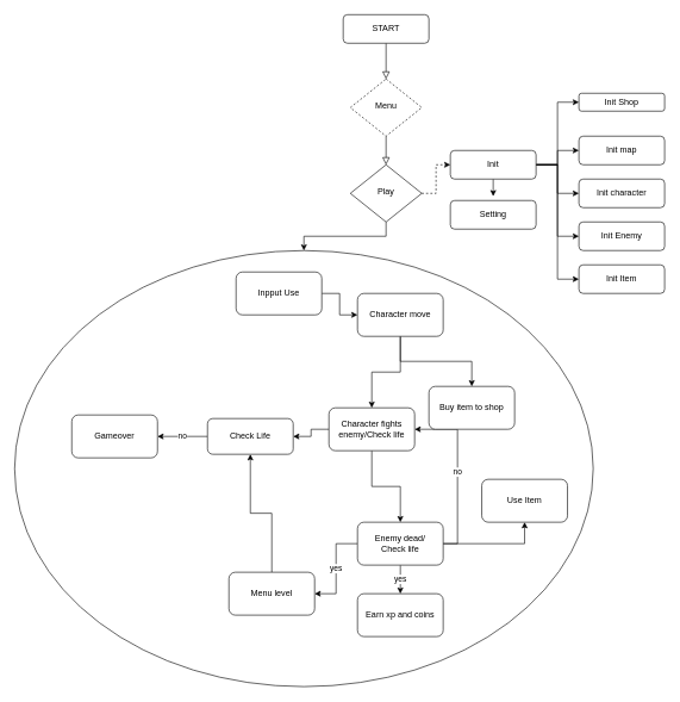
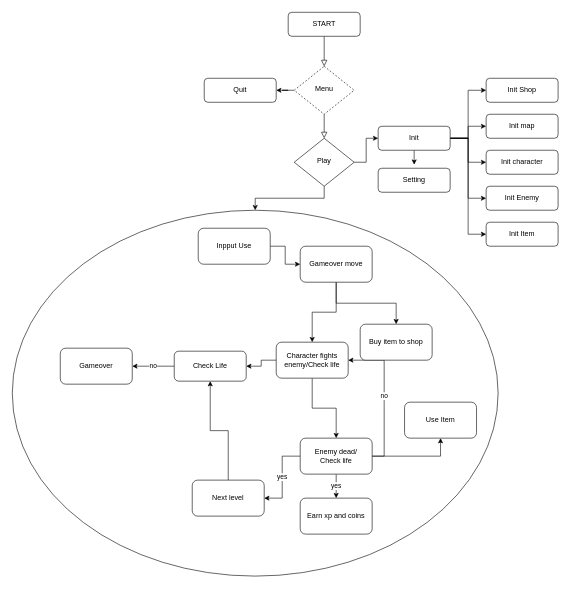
  <mxCell id="0" />
  <mxCell id="1" parent="0" />
  <mxCell id="2" value="" style="rounded=0;html=1;jettySize=auto;orthogonalLoop=1;fontSize=11;endArrow=block;endFill=0;endSize=8;strokeWidth=1;shadow=0;labelBackgroundColor=none;edgeStyle=orthogonalEdgeStyle;" parent="1" source="3" target="6" edge="1"><mxGeometry relative="1" as="geometry" /></mxCell>
  <mxCell id="3" value="START" style="rounded=1;whiteSpace=wrap;html=1;fontSize=12;glass=0;strokeWidth=1;shadow=0;" parent="1" vertex="1"><mxGeometry x="480" y="20" width="120" height="40" as="geometry" /></mxCell>
  <mxCell id="4" value="" style="rounded=0;html=1;jettySize=auto;orthogonalLoop=1;fontSize=11;endArrow=block;endFill=0;endSize=8;strokeWidth=1;shadow=0;labelBackgroundColor=none;edgeStyle=orthogonalEdgeStyle;" parent="1" source="6" target="10" edge="1"><mxGeometry y="20" relative="1" as="geometry"><mxPoint as="offset" /></mxGeometry></mxCell>
+ <mxCell id="5" style="edgeStyle=orthogonalEdgeStyle;rounded=0;orthogonalLoop=1;jettySize=auto;html=1;exitX=0;exitY=0.5;exitDx=0;exitDy=0;" parent="1" source="6" target="18" edge="1"><mxGeometry relative="1" as="geometry" /></mxCell>
  <mxCell id="6" value="Menu" style="rhombus;whiteSpace=wrap;html=1;shadow=0;fontFamily=Helvetica;fontSize=12;align=center;strokeWidth=1;spacing=6;spacingTop=-4;dashed=1;" parent="1" vertex="1"><mxGeometry x="490" y="110" width="100" height="80" as="geometry" /></mxCell>
  <mxCell id="7" value="Setting" style="rounded=1;whiteSpace=wrap;html=1;fontSize=12;glass=0;strokeWidth=1;shadow=0;" parent="1" vertex="1"><mxGeometry x="630" y="280" width="120" height="40" as="geometry" /></mxCell>
- <mxCell id="8" style="edgeStyle=orthogonalEdgeStyle;rounded=0;orthogonalLoop=1;jettySize=auto;html=1;exitX=1;exitY=0.5;exitDx=0;exitDy=0;entryX=0;entryY=0.5;entryDx=0;entryDy=0;dashed=1;" parent="1" source="10" target="17" edge="1"><mxGeometry relative="1" as="geometry" /></mxCell>
+ <mxCell id="8" style="edgeStyle=orthogonalEdgeStyle;rounded=0;orthogonalLoop=1;jettySize=auto;html=1;exitX=1;exitY=0.5;exitDx=0;exitDy=0;entryX=0;entryY=0.5;entryDx=0;entryDy=0;" parent="1" source="10" target="17" edge="1"><mxGeometry relative="1" as="geometry" /></mxCell>
  <mxCell id="9" style="edgeStyle=orthogonalEdgeStyle;rounded=0;orthogonalLoop=1;jettySize=auto;html=1;exitX=0.5;exitY=1;exitDx=0;exitDy=0;entryX=0.5;entryY=0;entryDx=0;entryDy=0;" parent="1" source="10" target="22" edge="1"><mxGeometry relative="1" as="geometry" /></mxCell>
  <mxCell id="10" value="Play" style="rhombus;whiteSpace=wrap;html=1;shadow=0;fontFamily=Helvetica;fontSize=12;align=center;strokeWidth=1;spacing=6;spacingTop=-4;" parent="1" vertex="1"><mxGeometry x="490" y="230" width="100" height="80" as="geometry" /></mxCell>
  <mxCell id="11" style="edgeStyle=orthogonalEdgeStyle;rounded=0;orthogonalLoop=1;jettySize=auto;html=1;exitX=1;exitY=0.5;exitDx=0;exitDy=0;entryX=0;entryY=0.5;entryDx=0;entryDy=0;" parent="1" source="17" target="20" edge="1"><mxGeometry relative="1" as="geometry" /></mxCell>
  <mxCell id="12" style="edgeStyle=orthogonalEdgeStyle;rounded=0;orthogonalLoop=1;jettySize=auto;html=1;exitX=1;exitY=0.5;exitDx=0;exitDy=0;entryX=0;entryY=0.5;entryDx=0;entryDy=0;" parent="1" source="17" target="21" edge="1"><mxGeometry relative="1" as="geometry" /></mxCell>
  <mxCell id="13" style="edgeStyle=orthogonalEdgeStyle;rounded=0;orthogonalLoop=1;jettySize=auto;html=1;exitX=1;exitY=0.5;exitDx=0;exitDy=0;entryX=0;entryY=0.5;entryDx=0;entryDy=0;" parent="1" source="17" target="19" edge="1"><mxGeometry relative="1" as="geometry" /></mxCell>
  <mxCell id="14" style="edgeStyle=orthogonalEdgeStyle;rounded=0;orthogonalLoop=1;jettySize=auto;html=1;exitX=1;exitY=0.5;exitDx=0;exitDy=0;entryX=0;entryY=0.5;entryDx=0;entryDy=0;" parent="1" source="17" target="25" edge="1"><mxGeometry relative="1" as="geometry" /></mxCell>
  <mxCell id="15" style="edgeStyle=orthogonalEdgeStyle;rounded=0;orthogonalLoop=1;jettySize=auto;html=1;exitX=1;exitY=0.5;exitDx=0;exitDy=0;entryX=0;entryY=0.5;entryDx=0;entryDy=0;" parent="1" source="17" target="26" edge="1"><mxGeometry relative="1" as="geometry" /></mxCell>
  <mxCell id="16" style="edgeStyle=orthogonalEdgeStyle;rounded=0;orthogonalLoop=1;jettySize=auto;html=1;exitX=0.5;exitY=1;exitDx=0;exitDy=0;entryX=0.5;entryY=-0.15;entryDx=0;entryDy=0;entryPerimeter=0;" edge="1" parent="1" source="17" target="7"><mxGeometry relative="1" as="geometry" /></mxCell>
  <mxCell id="17" value="Init" style="rounded=1;whiteSpace=wrap;html=1;fontSize=12;glass=0;strokeWidth=1;shadow=0;" parent="1" vertex="1"><mxGeometry x="630" y="210" width="120" height="40" as="geometry" /></mxCell>
+ <mxCell id="18" value="Quit" style="rounded=1;whiteSpace=wrap;html=1;fontSize=12;glass=0;strokeWidth=1;shadow=0;" parent="1" vertex="1"><mxGeometry x="340" y="130" width="120" height="40" as="geometry" /></mxCell>
  <mxCell id="19" value="Init Enemy" style="rounded=1;whiteSpace=wrap;html=1;fontSize=12;glass=0;strokeWidth=1;shadow=0;" parent="1" vertex="1"><mxGeometry x="810" y="310" width="120" height="40" as="geometry" /></mxCell>
  <mxCell id="20" value="Init character" style="rounded=1;whiteSpace=wrap;html=1;fontSize=12;glass=0;strokeWidth=1;shadow=0;" parent="1" vertex="1"><mxGeometry x="810" y="250" width="120" height="40" as="geometry" /></mxCell>
  <mxCell id="21" value="Init map" style="rounded=1;whiteSpace=wrap;html=1;fontSize=12;glass=0;strokeWidth=1;shadow=0;" parent="1" vertex="1"><mxGeometry x="810" y="190" width="120" height="40" as="geometry" /></mxCell>
  <mxCell id="22" value="" style="ellipse;whiteSpace=wrap;html=1;" parent="1" vertex="1"><mxGeometry x="20" y="350" width="810" height="610" as="geometry" /></mxCell>
  <mxCell id="23" style="edgeStyle=orthogonalEdgeStyle;rounded=0;orthogonalLoop=1;jettySize=auto;html=1;exitX=1;exitY=0.5;exitDx=0;exitDy=0;entryX=0;entryY=0.5;entryDx=0;entryDy=0;" parent="1" source="24" target="29" edge="1"><mxGeometry relative="1" as="geometry" /></mxCell>
  <mxCell id="24" value="Inpput Use" style="rounded=1;whiteSpace=wrap;html=1;" parent="1" vertex="1"><mxGeometry x="330" y="380" width="120" height="60" as="geometry" /></mxCell>
  <mxCell id="25" value="Init Item" style="rounded=1;whiteSpace=wrap;html=1;fontSize=12;glass=0;strokeWidth=1;shadow=0;" parent="1" vertex="1"><mxGeometry x="810" y="370" width="120" height="40" as="geometry" /></mxCell>
- <mxCell id="26" value="Init Shop" style="rounded=1;whiteSpace=wrap;html=1;fontSize=12;glass=0;strokeWidth=1;shadow=0;" parent="1" vertex="1"><mxGeometry x="810" y="130" width="120" height="25" as="geometry" /></mxCell>
+ <mxCell id="26" value="Init Shop" style="rounded=1;whiteSpace=wrap;html=1;fontSize=12;glass=0;strokeWidth=1;shadow=0;" parent="1" vertex="1"><mxGeometry x="810" y="130" width="120" height="40" as="geometry" /></mxCell>
  <mxCell id="27" style="edgeStyle=orthogonalEdgeStyle;rounded=0;orthogonalLoop=1;jettySize=auto;html=1;exitX=0.5;exitY=1;exitDx=0;exitDy=0;entryX=0.5;entryY=0;entryDx=0;entryDy=0;" parent="1" source="29" target="32" edge="1"><mxGeometry relative="1" as="geometry" /></mxCell>
  <mxCell id="28" style="edgeStyle=orthogonalEdgeStyle;rounded=0;orthogonalLoop=1;jettySize=auto;html=1;exitX=0.5;exitY=1;exitDx=0;exitDy=0;entryX=0.5;entryY=0;entryDx=0;entryDy=0;" edge="1" parent="1" source="29" target="45"><mxGeometry relative="1" as="geometry" /></mxCell>
- <mxCell id="29" value="Character move" style="rounded=1;whiteSpace=wrap;html=1;" parent="1" vertex="1"><mxGeometry x="500" y="410" width="120" height="60" as="geometry" /></mxCell>
+ <mxCell id="29" value="Gameover move" style="rounded=1;whiteSpace=wrap;html=1;" parent="1" vertex="1"><mxGeometry x="500" y="410" width="120" height="60" as="geometry" /></mxCell>
  <mxCell id="30" style="edgeStyle=orthogonalEdgeStyle;rounded=0;orthogonalLoop=1;jettySize=auto;html=1;exitX=0.5;exitY=1;exitDx=0;exitDy=0;entryX=0.5;entryY=0;entryDx=0;entryDy=0;" parent="1" source="32" target="37" edge="1"><mxGeometry relative="1" as="geometry" /></mxCell>
  <mxCell id="31" style="edgeStyle=orthogonalEdgeStyle;rounded=0;orthogonalLoop=1;jettySize=auto;html=1;exitX=0;exitY=0.5;exitDx=0;exitDy=0;entryX=1;entryY=0.5;entryDx=0;entryDy=0;" parent="1" source="32" target="42" edge="1"><mxGeometry relative="1" as="geometry" /></mxCell>
  <mxCell id="32" value="Character fights enemy/Check life" style="rounded=1;whiteSpace=wrap;html=1;" parent="1" vertex="1"><mxGeometry x="460" y="570" width="120" height="60" as="geometry" /></mxCell>
  <mxCell id="33" value="yes" style="edgeStyle=orthogonalEdgeStyle;rounded=0;orthogonalLoop=1;jettySize=auto;html=1;exitX=0.5;exitY=1;exitDx=0;exitDy=0;entryX=0.5;entryY=0;entryDx=0;entryDy=0;" parent="1" source="37" target="38" edge="1"><mxGeometry relative="1" as="geometry" /></mxCell>
  <mxCell id="34" value="no" style="edgeStyle=orthogonalEdgeStyle;rounded=0;orthogonalLoop=1;jettySize=auto;html=1;exitX=1;exitY=0.5;exitDx=0;exitDy=0;entryX=1;entryY=0.5;entryDx=0;entryDy=0;" parent="1" source="37" target="32" edge="1"><mxGeometry relative="1" as="geometry" /></mxCell>
  <mxCell id="35" value="yes" style="edgeStyle=orthogonalEdgeStyle;rounded=0;orthogonalLoop=1;jettySize=auto;html=1;exitX=0;exitY=0.5;exitDx=0;exitDy=0;entryX=1;entryY=0.5;entryDx=0;entryDy=0;" parent="1" source="37" target="40" edge="1"><mxGeometry relative="1" as="geometry" /></mxCell>
  <mxCell id="36" style="edgeStyle=orthogonalEdgeStyle;rounded=0;orthogonalLoop=1;jettySize=auto;html=1;entryX=0.5;entryY=1;entryDx=0;entryDy=0;" edge="1" parent="1" source="37" target="44"><mxGeometry relative="1" as="geometry" /></mxCell>
  <mxCell id="37" value="Enemy dead/&lt;br&gt;Check life" style="rounded=1;whiteSpace=wrap;html=1;" parent="1" vertex="1"><mxGeometry x="500" y="730" width="120" height="60" as="geometry" /></mxCell>
  <mxCell id="38" value="Earn xp and coins" style="rounded=1;whiteSpace=wrap;html=1;" parent="1" vertex="1"><mxGeometry x="500" y="830" width="120" height="60" as="geometry" /></mxCell>
  <mxCell id="39" style="edgeStyle=orthogonalEdgeStyle;rounded=0;orthogonalLoop=1;jettySize=auto;html=1;entryX=0.5;entryY=1;entryDx=0;entryDy=0;" parent="1" source="40" target="42" edge="1"><mxGeometry relative="1" as="geometry" /></mxCell>
- <mxCell id="40" value="Menu level" style="rounded=1;whiteSpace=wrap;html=1;" parent="1" vertex="1"><mxGeometry y="800" width="120" height="60" as="geometry" x="320" /></mxCell>
+ <mxCell id="40" value="Next level" style="rounded=1;whiteSpace=wrap;html=1;" parent="1" vertex="1"><mxGeometry y="800" width="120" height="60" as="geometry" x="320" /></mxCell>
  <mxCell id="41" value="no" style="edgeStyle=orthogonalEdgeStyle;rounded=0;orthogonalLoop=1;jettySize=auto;html=1;exitX=0;exitY=0.5;exitDx=0;exitDy=0;entryX=1;entryY=0.5;entryDx=0;entryDy=0;" parent="1" source="42" target="43" edge="1"><mxGeometry relative="1" as="geometry" /></mxCell>
  <mxCell id="42" value="Check Life" style="rounded=1;whiteSpace=wrap;html=1;" parent="1" vertex="1"><mxGeometry x="290" y="585" width="120" height="50" as="geometry" /></mxCell>
  <mxCell id="43" value="Gameover&lt;br&gt;" style="rounded=1;whiteSpace=wrap;html=1;" parent="1" vertex="1"><mxGeometry x="100" y="580" width="120" height="60" as="geometry" /></mxCell>
  <mxCell id="44" value="Use Item" style="rounded=1;whiteSpace=wrap;html=1;" parent="1" vertex="1"><mxGeometry x="674" y="670" width="120" height="60" as="geometry" /></mxCell>
  <mxCell id="45" value="Buy item to shop" style="rounded=1;whiteSpace=wrap;html=1;" parent="1" vertex="1"><mxGeometry x="600" y="540" width="120" height="60" as="geometry" /></mxCell>
